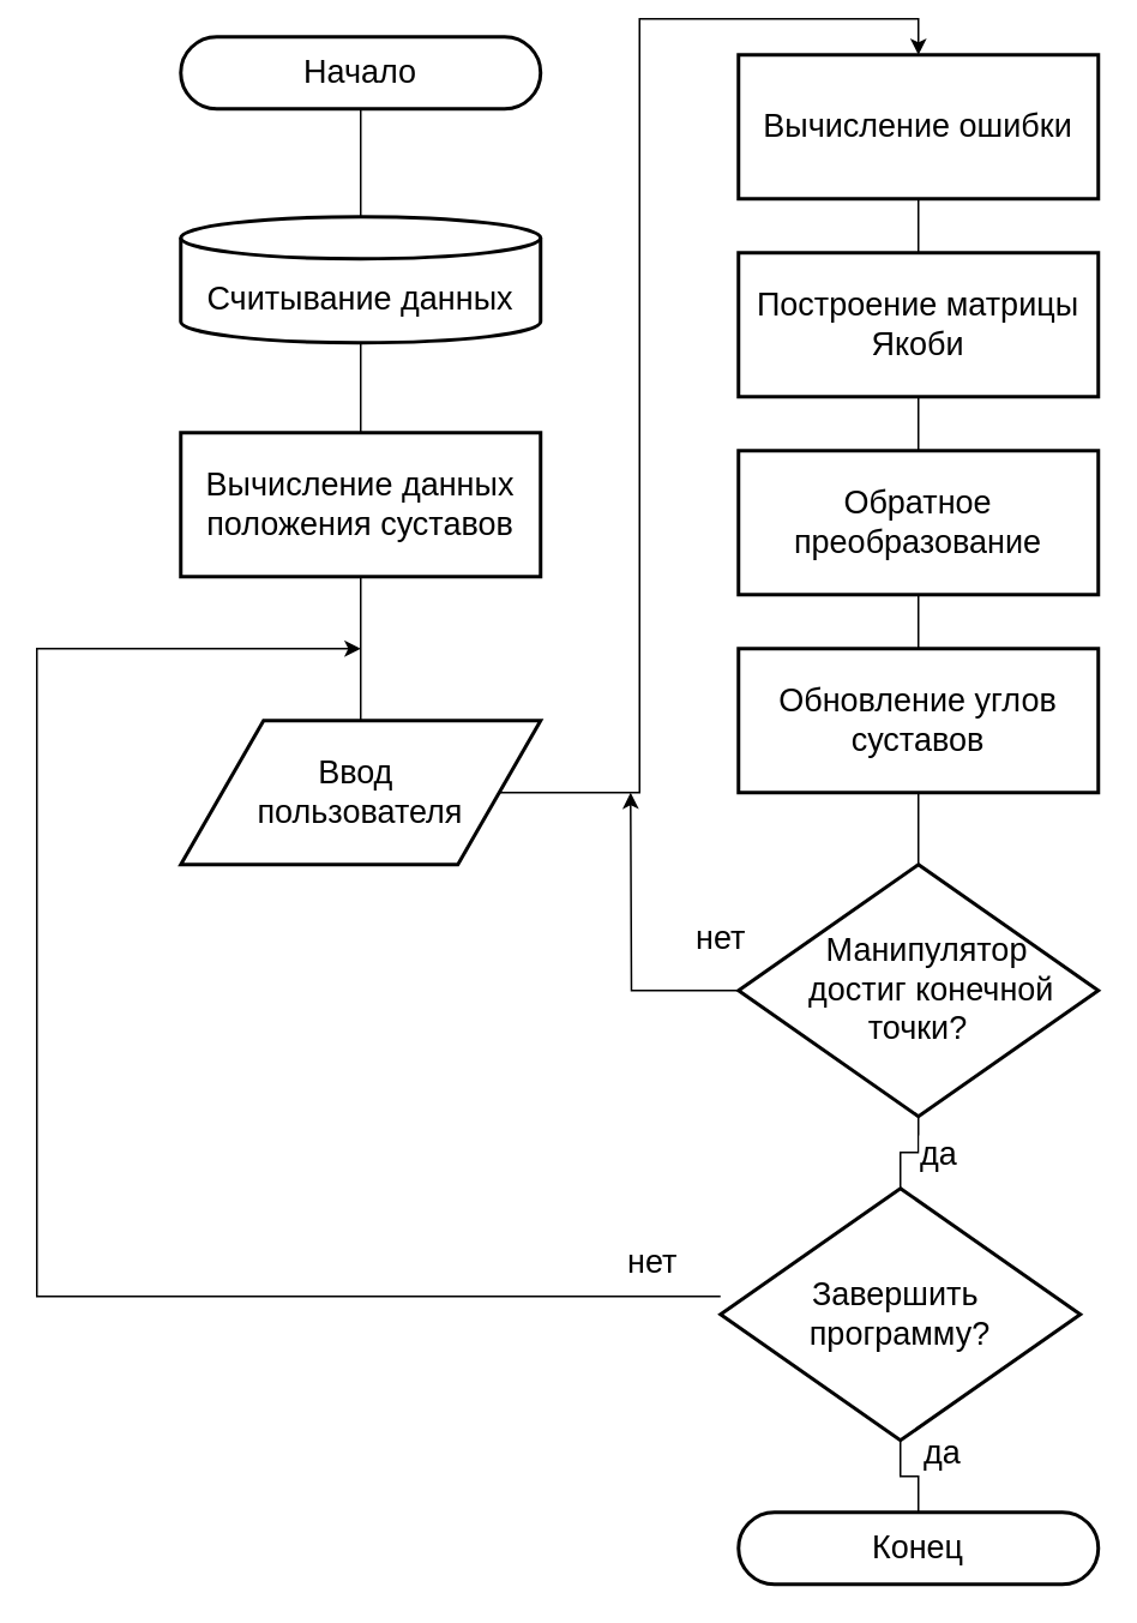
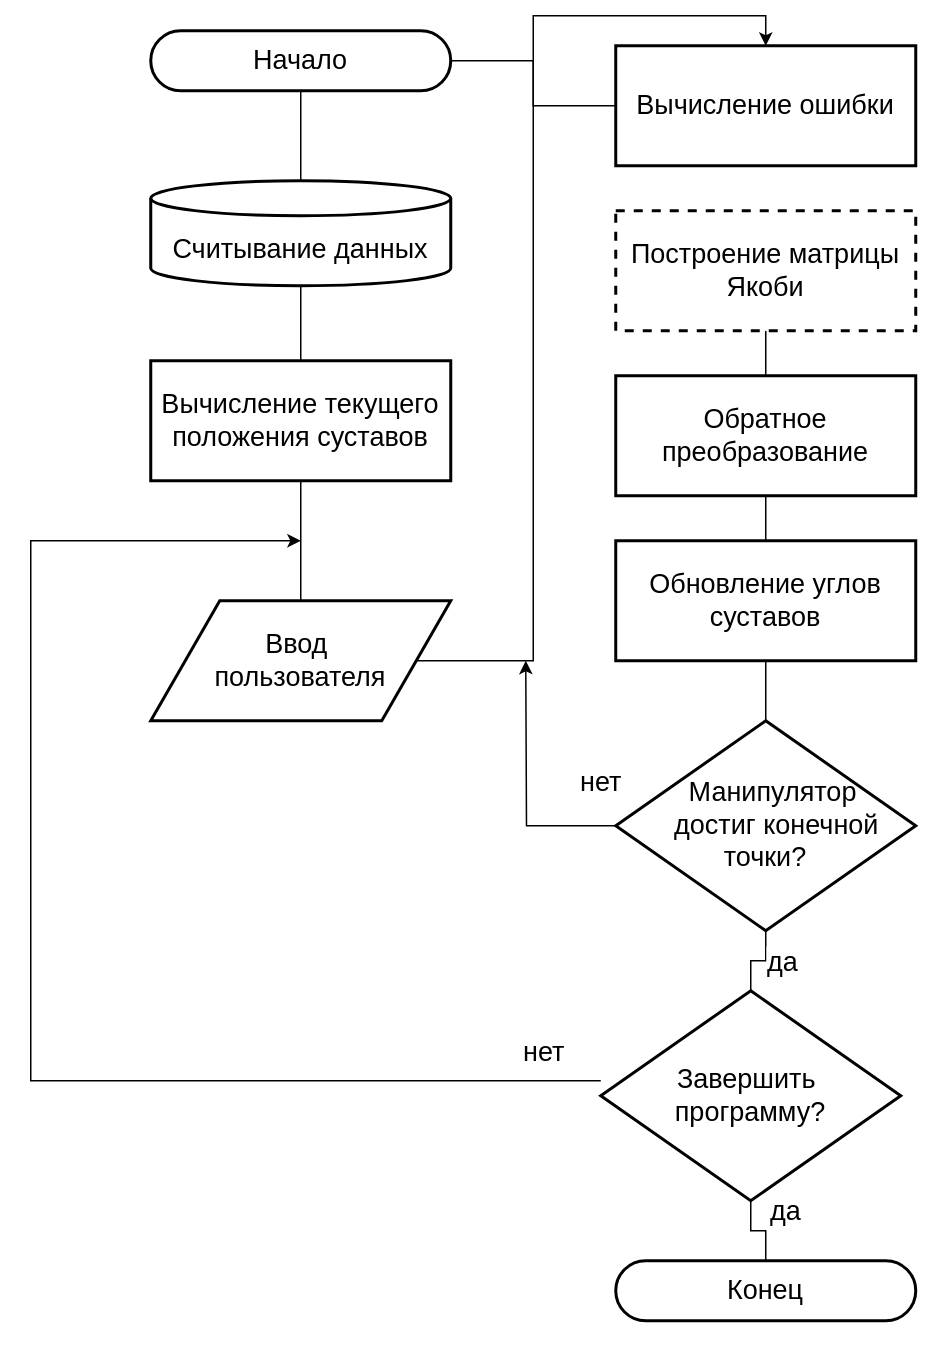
  <mxCell id="0" />
  <mxCell id="1" parent="0" />
  <mxCell id="2" value="" style="edgeStyle=orthogonalEdgeStyle;rounded=0;orthogonalLoop=1;jettySize=auto;html=1;endArrow=none;endFill=0;" parent="1" source="3" target="5" edge="1"><mxGeometry relative="1" as="geometry" /></mxCell>
  <mxCell id="3" value="&lt;font style=&quot;font-size: 18px;&quot;&gt;Начало&lt;/font&gt;" style="rounded=1;whiteSpace=wrap;html=1;absoluteArcSize=1;arcSize=72;strokeWidth=2;" parent="1" vertex="1"><mxGeometry x="100" y="20" width="200" height="40" as="geometry" /></mxCell>
  <mxCell id="4" value="" style="edgeStyle=orthogonalEdgeStyle;rounded=0;orthogonalLoop=1;jettySize=auto;html=1;endArrow=none;endFill=0;" parent="1" source="5" target="7" edge="1"><mxGeometry relative="1" as="geometry" /></mxCell>
  <mxCell id="5" value="&lt;div&gt;&lt;font style=&quot;font-size: 18px;&quot;&gt;&lt;br&gt;&lt;/font&gt;&lt;/div&gt;&lt;font style=&quot;font-size: 18px;&quot;&gt;Считывание данных&lt;/font&gt;" style="strokeWidth=2;html=1;shape=mxgraph.flowchart.database;whiteSpace=wrap;" parent="1" vertex="1"><mxGeometry x="100" y="120" width="200" height="70" as="geometry" /></mxCell>
  <mxCell id="6" value="" style="edgeStyle=orthogonalEdgeStyle;rounded=0;orthogonalLoop=1;jettySize=auto;html=1;endArrow=none;endFill=0;" parent="1" source="7" target="9" edge="1"><mxGeometry relative="1" as="geometry" /></mxCell>
- <mxCell id="7" value="&lt;font style=&quot;font-size: 18px;&quot;&gt;Вычисление данных положения суставов&lt;/font&gt;" style="rounded=0;whiteSpace=wrap;html=1;absoluteArcSize=1;arcSize=14;strokeWidth=2;" parent="1" vertex="1"><mxGeometry x="100" y="240" width="200" height="80" as="geometry" /></mxCell>
+ <mxCell id="7" value="&lt;font style=&quot;font-size: 18px;&quot;&gt;Вычисление текущего положения суставов&lt;/font&gt;" style="rounded=0;whiteSpace=wrap;html=1;absoluteArcSize=1;arcSize=14;strokeWidth=2;" parent="1" vertex="1"><mxGeometry x="100" y="240" width="200" height="80" as="geometry" /></mxCell>
  <mxCell id="8" style="edgeStyle=orthogonalEdgeStyle;rounded=0;orthogonalLoop=1;jettySize=auto;html=1;entryX=0.5;entryY=0;entryDx=0;entryDy=0;" parent="1" source="9" target="11" edge="1"><mxGeometry relative="1" as="geometry" /></mxCell>
  <mxCell id="9" value="&lt;font style=&quot;font-size: 18px;&quot;&gt;Ввод&amp;nbsp;&lt;/font&gt;&lt;div&gt;&lt;font style=&quot;font-size: 18px;&quot;&gt;пользователя&lt;/font&gt;&lt;/div&gt;" style="shape=parallelogram;html=1;strokeWidth=2;perimeter=parallelogramPerimeter;whiteSpace=wrap;rounded=0;arcSize=12;size=0.23;" parent="1" vertex="1"><mxGeometry x="100" y="400" width="200" height="80" as="geometry" /></mxCell>
- <mxCell id="10" value="" style="edgeStyle=orthogonalEdgeStyle;rounded=0;orthogonalLoop=1;jettySize=auto;html=1;endArrow=none;endFill=0;" parent="1" source="11" target="13" edge="1"><mxGeometry relative="1" as="geometry" /></mxCell>
+ <mxCell id="10" value="" style="edgeStyle=orthogonalEdgeStyle;rounded=0;orthogonalLoop=1;jettySize=auto;html=1;endArrow=none;endFill=0;" parent="1" source="11" target="3" edge="1"><mxGeometry relative="1" as="geometry" /></mxCell>
  <mxCell id="11" value="&lt;font style=&quot;font-size: 18px;&quot;&gt;Вычисление ошибки&lt;/font&gt;" style="rounded=0;whiteSpace=wrap;html=1;absoluteArcSize=1;arcSize=14;strokeWidth=2;" parent="1" vertex="1"><mxGeometry x="410" y="30" width="200" height="80" as="geometry" /></mxCell>
  <mxCell id="12" value="" style="edgeStyle=orthogonalEdgeStyle;rounded=0;orthogonalLoop=1;jettySize=auto;html=1;endArrow=none;endFill=0;" parent="1" source="13" target="15" edge="1"><mxGeometry relative="1" as="geometry" /></mxCell>
- <mxCell id="13" value="&lt;font style=&quot;font-size: 18px;&quot;&gt;Построение матрицы Якоби&lt;/font&gt;" style="rounded=0;whiteSpace=wrap;html=1;absoluteArcSize=1;arcSize=14;strokeWidth=2;" parent="1" vertex="1"><mxGeometry x="410" y="140" width="200" height="80" as="geometry" /></mxCell>
+ <mxCell id="13" value="&lt;font style=&quot;font-size: 18px;&quot;&gt;Построение матрицы Якоби&lt;/font&gt;" style="rounded=0;whiteSpace=wrap;html=1;absoluteArcSize=1;arcSize=14;strokeWidth=2;dashed=1;" parent="1" vertex="1"><mxGeometry x="410" y="140" width="200" height="80" as="geometry" /></mxCell>
  <mxCell id="14" value="" style="edgeStyle=orthogonalEdgeStyle;rounded=0;orthogonalLoop=1;jettySize=auto;html=1;endArrow=none;endFill=0;" parent="1" source="15" target="17" edge="1"><mxGeometry relative="1" as="geometry" /></mxCell>
  <mxCell id="15" value="&lt;font style=&quot;font-size: 18px;&quot;&gt;Обратное преобразование&lt;/font&gt;" style="rounded=0;whiteSpace=wrap;html=1;absoluteArcSize=1;arcSize=14;strokeWidth=2;" parent="1" vertex="1"><mxGeometry x="410" y="250" width="200" height="80" as="geometry" /></mxCell>
  <mxCell id="16" value="" style="edgeStyle=orthogonalEdgeStyle;rounded=0;orthogonalLoop=1;jettySize=auto;html=1;endArrow=none;endFill=0;" parent="1" source="17" target="22" edge="1"><mxGeometry relative="1" as="geometry" /></mxCell>
  <mxCell id="17" value="&lt;font style=&quot;font-size: 18px;&quot;&gt;Обновление углов суставов&lt;/font&gt;" style="rounded=0;whiteSpace=wrap;html=1;absoluteArcSize=1;arcSize=14;strokeWidth=2;" parent="1" vertex="1"><mxGeometry x="410" y="360" width="200" height="80" as="geometry" /></mxCell>
  <mxCell id="18" style="edgeStyle=orthogonalEdgeStyle;rounded=0;orthogonalLoop=1;jettySize=auto;html=1;" parent="1" source="22" edge="1"><mxGeometry relative="1" as="geometry"><mxPoint x="350" y="440" as="targetPoint" /></mxGeometry></mxCell>
  <mxCell id="19" value="&lt;font style=&quot;font-size: 18px;&quot;&gt;нет&lt;/font&gt;" style="edgeLabel;html=1;align=center;verticalAlign=middle;resizable=0;points=[];" parent="18" vertex="1" connectable="0"><mxGeometry x="-0.767" y="-3" relative="1" as="geometry"><mxPoint x="9" y="-27" as="offset" /></mxGeometry></mxCell>
  <mxCell id="20" value="" style="edgeStyle=orthogonalEdgeStyle;rounded=0;orthogonalLoop=1;jettySize=auto;html=1;endArrow=none;endFill=0;" parent="1" source="22" target="27" edge="1"><mxGeometry relative="1" as="geometry" /></mxCell>
  <mxCell id="21" value="&lt;font style=&quot;font-size: 18px;&quot;&gt;да&lt;/font&gt;" style="edgeLabel;html=1;align=center;verticalAlign=middle;resizable=0;points=[];" parent="20" vertex="1" connectable="0"><mxGeometry x="0.2" y="3" relative="1" as="geometry"><mxPoint x="17" as="offset" /></mxGeometry></mxCell>
  <mxCell id="22" value="&lt;div&gt;&lt;span style=&quot;font-size: 18px; background-color: initial;&quot;&gt;&amp;nbsp; &amp;nbsp;Манипулятор&amp;nbsp;&lt;/span&gt;&lt;br&gt;&lt;/div&gt;&lt;div&gt;&lt;font style=&quot;font-size: 18px;&quot;&gt;&amp;nbsp; &amp;nbsp; достиг&amp;nbsp;&lt;/font&gt;&lt;span style=&quot;font-size: 18px; background-color: initial;&quot;&gt;конечной&amp;nbsp;&lt;/span&gt;&lt;/div&gt;&lt;div&gt;&lt;span style=&quot;font-size: 18px; background-color: initial;&quot;&gt;точки?&lt;/span&gt;&lt;/div&gt;" style="strokeWidth=2;html=1;shape=mxgraph.flowchart.decision;whiteSpace=wrap;" parent="1" vertex="1"><mxGeometry x="410" y="480" width="200" height="140" as="geometry" /></mxCell>
  <mxCell id="23" style="edgeStyle=orthogonalEdgeStyle;rounded=0;orthogonalLoop=1;jettySize=auto;html=1;" parent="1" source="27" edge="1"><mxGeometry relative="1" as="geometry"><mxPoint x="200" y="360" as="targetPoint" /><Array as="points"><mxPoint x="20" y="720" /><mxPoint x="20" y="360" /></Array></mxGeometry></mxCell>
  <mxCell id="24" value="&lt;font style=&quot;font-size: 18px;&quot;&gt;нет&lt;/font&gt;" style="edgeLabel;html=1;align=center;verticalAlign=middle;resizable=0;points=[];" parent="23" vertex="1" connectable="0"><mxGeometry x="-0.845" y="2" relative="1" as="geometry"><mxPoint x="32" y="-22" as="offset" /></mxGeometry></mxCell>
  <mxCell id="25" value="" style="edgeStyle=orthogonalEdgeStyle;rounded=0;orthogonalLoop=1;jettySize=auto;html=1;endArrow=none;endFill=0;" parent="1" source="27" target="28" edge="1"><mxGeometry relative="1" as="geometry" /></mxCell>
  <mxCell id="26" value="&lt;font style=&quot;font-size: 18px;&quot;&gt;да&lt;/font&gt;" style="edgeLabel;html=1;align=center;verticalAlign=middle;resizable=0;points=[];" parent="25" vertex="1" connectable="0"><mxGeometry x="-0.097" y="1" relative="1" as="geometry"><mxPoint x="19" y="-13" as="offset" /></mxGeometry></mxCell>
  <mxCell id="27" value="&lt;div&gt;&lt;span style=&quot;font-size: 18px;&quot;&gt;Завершить&amp;nbsp;&lt;/span&gt;&lt;/div&gt;&lt;div&gt;&lt;span style=&quot;font-size: 18px;&quot;&gt;программу?&lt;/span&gt;&lt;/div&gt;" style="strokeWidth=2;html=1;shape=mxgraph.flowchart.decision;whiteSpace=wrap;" parent="1" vertex="1"><mxGeometry x="400" y="660" width="200" height="140" as="geometry" /></mxCell>
  <mxCell id="28" value="&lt;span style=&quot;font-size: 18px;&quot;&gt;Конец&lt;/span&gt;" style="rounded=1;whiteSpace=wrap;html=1;absoluteArcSize=1;arcSize=72;strokeWidth=2;" parent="1" vertex="1"><mxGeometry x="410" y="840" width="200" height="40" as="geometry" /></mxCell>
